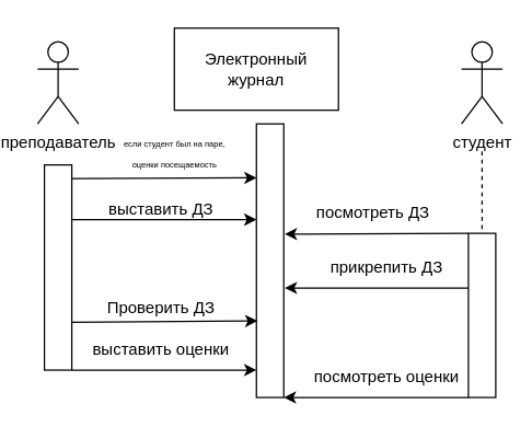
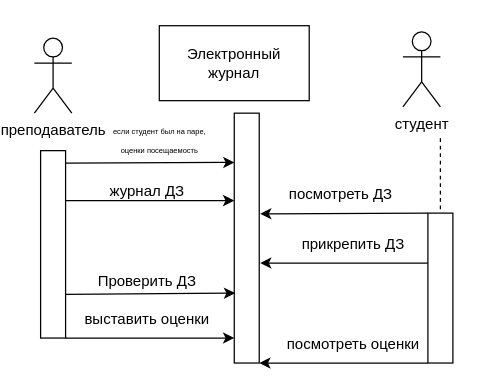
  <mxCell id="0" />
  <mxCell id="1" parent="0" />
  <mxCell id="2" value="преподаватель" style="shape=umlActor;verticalLabelPosition=bottom;verticalAlign=top;html=1;outlineConnect=0;" vertex="1" parent="1"><mxGeometry x="20" y="30" width="30" height="60" as="geometry" /></mxCell>
- <mxCell id="3" value="студент" style="shape=umlActor;verticalLabelPosition=bottom;verticalAlign=top;html=1;outlineConnect=0;" vertex="1" parent="1"><mxGeometry x="330" y="30" width="30" height="60" as="geometry" /></mxCell>
+ <mxCell id="3" value="студент" style="shape=umlActor;verticalLabelPosition=bottom;verticalAlign=top;html=1;outlineConnect=0;" vertex="1" parent="1"><mxGeometry x="315" y="25" width="30" height="60" as="geometry" /></mxCell>
  <mxCell id="4" value="Электронный журнал" style="rounded=0;whiteSpace=wrap;html=1;" vertex="1" parent="1"><mxGeometry x="120" y="20" width="120" height="60" as="geometry" /></mxCell>
  <mxCell id="5" value="" style="rounded=0;whiteSpace=wrap;html=1;" vertex="1" parent="1"><mxGeometry x="25" y="120" width="20" height="150" as="geometry" /></mxCell>
  <mxCell id="6" value="" style="rounded=0;whiteSpace=wrap;html=1;" vertex="1" parent="1"><mxGeometry x="180" y="90" width="20" height="200" as="geometry" /></mxCell>
  <mxCell id="7" value="" style="rounded=0;whiteSpace=wrap;html=1;" vertex="1" parent="1"><mxGeometry x="335" y="170" width="20" height="120" as="geometry" /></mxCell>
  <mxCell id="8" value="" style="endArrow=classic;html=1;rounded=0;entryX=0.007;entryY=0.197;entryDx=0;entryDy=0;entryPerimeter=0;" edge="1" parent="1" target="6"><mxGeometry width="50" height="50" relative="1" as="geometry"><mxPoint x="45" y="130" as="sourcePoint" /><mxPoint x="105" y="130" as="targetPoint" /></mxGeometry></mxCell>
  <mxCell id="9" value="&lt;font style=&quot;font-size: 6px;&quot;&gt;если студент был на паре,&lt;br&gt;оценки посещаемость&lt;/font&gt;" style="text;html=1;align=center;verticalAlign=middle;resizable=0;points=[];autosize=1;strokeColor=none;fillColor=none;" vertex="1" parent="1"><mxGeometry x="70" y="90" width="100" height="40" as="geometry" /></mxCell>
  <mxCell id="10" value="" style="endArrow=classic;html=1;rounded=0;" edge="1" parent="1"><mxGeometry width="50" height="50" relative="1" as="geometry"><mxPoint x="45" y="160" as="sourcePoint" /><mxPoint x="180" y="160" as="targetPoint" /></mxGeometry></mxCell>
- <mxCell id="11" value="выставить ДЗ" style="text;html=1;align=center;verticalAlign=middle;resizable=0;points=[];autosize=1;strokeColor=none;fillColor=none;" vertex="1" parent="1"><mxGeometry x="60" y="138" width="100" height="30" as="geometry" /></mxCell>
+ <mxCell id="11" value="журнал ДЗ" style="text;html=1;align=center;verticalAlign=middle;resizable=0;points=[];autosize=1;strokeColor=none;fillColor=none;" vertex="1" parent="1"><mxGeometry x="60" y="138" width="100" height="30" as="geometry" /></mxCell>
  <mxCell id="12" value="" style="endArrow=classic;html=1;rounded=0;entryX=1.036;entryY=0.403;entryDx=0;entryDy=0;entryPerimeter=0;" edge="1" parent="1" target="6"><mxGeometry width="50" height="50" relative="1" as="geometry"><mxPoint x="335" y="170" as="sourcePoint" /><mxPoint x="265" y="170" as="targetPoint" /></mxGeometry></mxCell>
  <mxCell id="13" value="посмотреть ДЗ" style="text;html=1;align=center;verticalAlign=middle;resizable=0;points=[];autosize=1;strokeColor=none;fillColor=none;" vertex="1" parent="1"><mxGeometry x="210" y="140" width="110" height="30" as="geometry" /></mxCell>
  <mxCell id="14" value="" style="endArrow=none;dashed=1;html=1;rounded=0;entryX=0.5;entryY=0;entryDx=0;entryDy=0;" edge="1" parent="1" target="7"><mxGeometry width="50" height="50" relative="1" as="geometry"><mxPoint x="345" y="110" as="sourcePoint" /><mxPoint x="360" y="160" as="targetPoint" /></mxGeometry></mxCell>
  <mxCell id="15" value="" style="endArrow=classic;html=1;rounded=0;entryX=1.036;entryY=0.6;entryDx=0;entryDy=0;entryPerimeter=0;" edge="1" parent="1" target="6"><mxGeometry width="50" height="50" relative="1" as="geometry"><mxPoint x="335" y="210" as="sourcePoint" /><mxPoint x="210" y="210" as="targetPoint" /></mxGeometry></mxCell>
  <mxCell id="16" value="прикрепить ДЗ" style="text;html=1;align=center;verticalAlign=middle;resizable=0;points=[];autosize=1;strokeColor=none;fillColor=none;" vertex="1" parent="1"><mxGeometry x="220" y="180" width="110" height="30" as="geometry" /></mxCell>
  <mxCell id="17" value="" style="endArrow=classic;html=1;rounded=0;entryX=0.036;entryY=0.72;entryDx=0;entryDy=0;entryPerimeter=0;" edge="1" parent="1" target="6"><mxGeometry width="50" height="50" relative="1" as="geometry"><mxPoint x="45" y="235" as="sourcePoint" /><mxPoint x="170" y="235" as="targetPoint" /></mxGeometry></mxCell>
  <mxCell id="18" value="Проверить ДЗ" style="text;html=1;align=center;verticalAlign=middle;resizable=0;points=[];autosize=1;strokeColor=none;fillColor=none;" vertex="1" parent="1"><mxGeometry x="60" y="210" width="100" height="30" as="geometry" /></mxCell>
  <mxCell id="19" value="" style="endArrow=classic;html=1;rounded=0;" edge="1" parent="1"><mxGeometry width="50" height="50" relative="1" as="geometry"><mxPoint x="45" y="270" as="sourcePoint" /><mxPoint x="180" y="270" as="targetPoint" /></mxGeometry></mxCell>
  <mxCell id="20" value="выставить оценки" style="text;html=1;align=center;verticalAlign=middle;resizable=0;points=[];autosize=1;strokeColor=none;fillColor=none;" vertex="1" parent="1"><mxGeometry x="50" y="240" width="120" height="30" as="geometry" /></mxCell>
  <mxCell id="21" value="" style="endArrow=classic;html=1;rounded=0;" edge="1" parent="1"><mxGeometry width="50" height="50" relative="1" as="geometry"><mxPoint x="335" y="290" as="sourcePoint" /><mxPoint x="200" y="290" as="targetPoint" /></mxGeometry></mxCell>
  <mxCell id="22" value="посмотреть оценки" style="text;html=1;align=center;verticalAlign=middle;resizable=0;points=[];autosize=1;strokeColor=none;fillColor=none;" vertex="1" parent="1"><mxGeometry x="210" y="260" width="130" height="30" as="geometry" /></mxCell>
